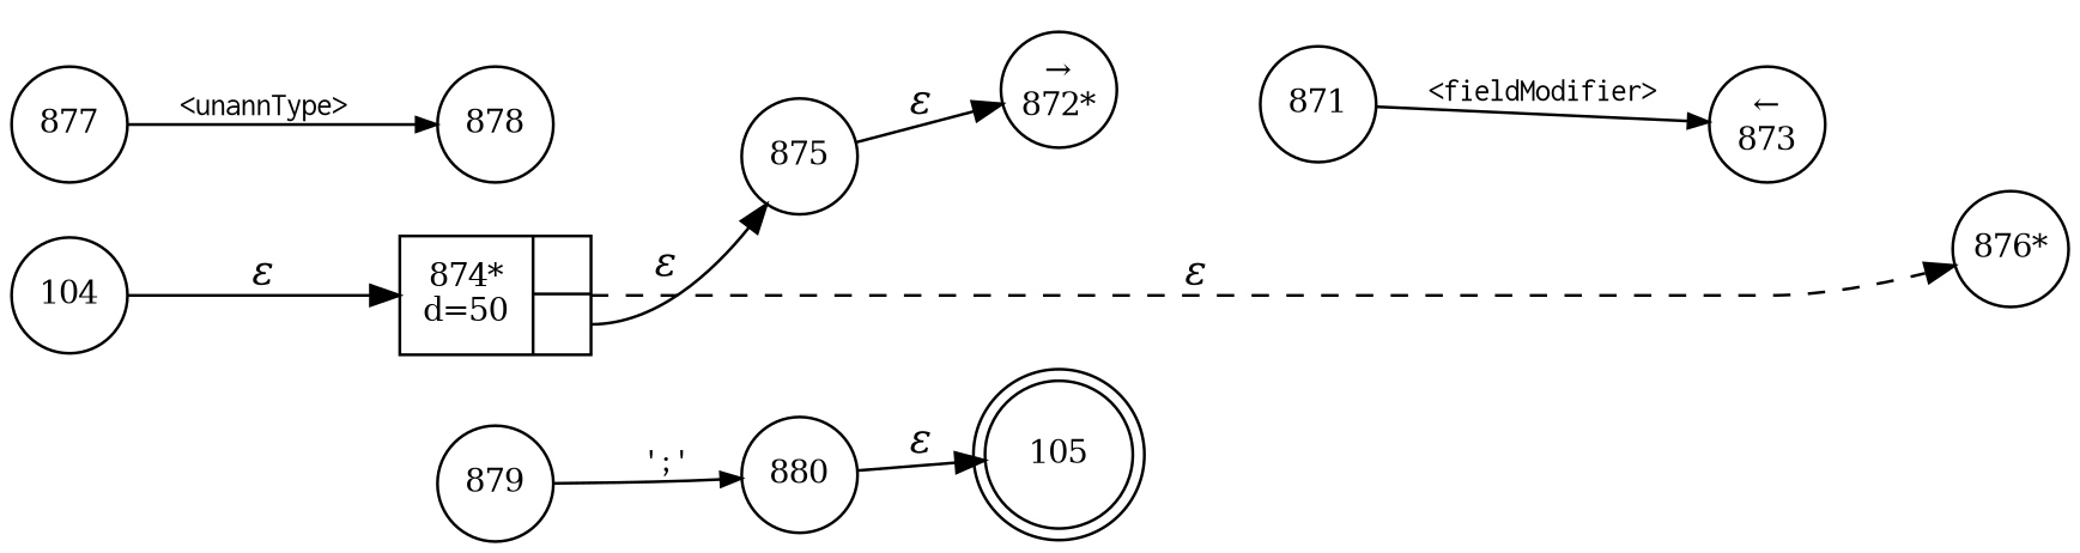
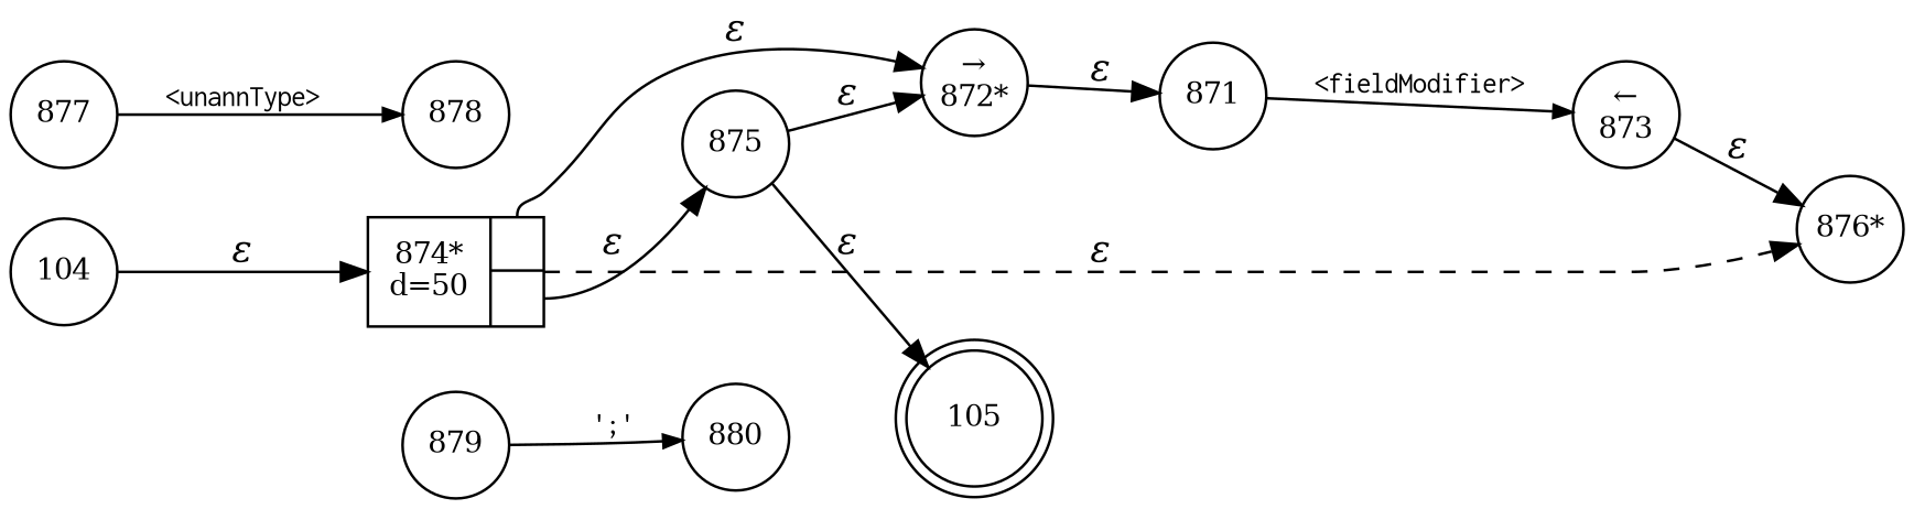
  digraph {
    rankdir=LR
    node [fixedsize=true fontsize=11 shape=circle peripheries=1]
    edge [fontname="Times-Italic"]
    n1 [label=105 shape=doublecircle width=.6 peripheries=""]
    n2 [label=880 width=.55]
    n3 [label=871 width=.55]
    n4 [label="&larr;\n873" width=.55]
    n5 [label="876*" width=.55]
    n6 [label=104 width=.55]
    n7 [fixedsize=false label="{874*\nd=50|{<p0>|<p1>}}" shape=record]
    n8 [label="&rarr;\n872*" width=.55]
    n9 [label=875 width=.55]
    n10 [label=877 width=.55]
    n11 [label=878 width=.55]
    n12 [label=879 width=.55]
-   n2 -> n1 [label="&epsilon;"]
+   n9 -> n1 [label="&epsilon;"]
    n3 -> n4 [arrowhead=normal arrowsize=.7 fontname=Courier fontsize=11 label="<fieldModifier>"]
+   n4 -> n5 [label="&epsilon;"]
    n6 -> n7 [label="&epsilon;"]
    n7 -> n5 [label="&epsilon;" style=dashed]
+   n7 -> n8 [label="&epsilon;" tailport=p0]
    n7 -> n9 [label="&epsilon;" tailport=p1]
+   n8 -> n3 [label="&epsilon;"]
    n9 -> n8 [label="&epsilon;"]
    n10 -> n11 [arrowhead=normal arrowsize=.7 fontname=Courier fontsize=11 label="<unannType>"]
    n12 -> n2 [arrowhead=normal arrowsize=.7 fontname=Courier fontsize=11 label="';'"]
  }
